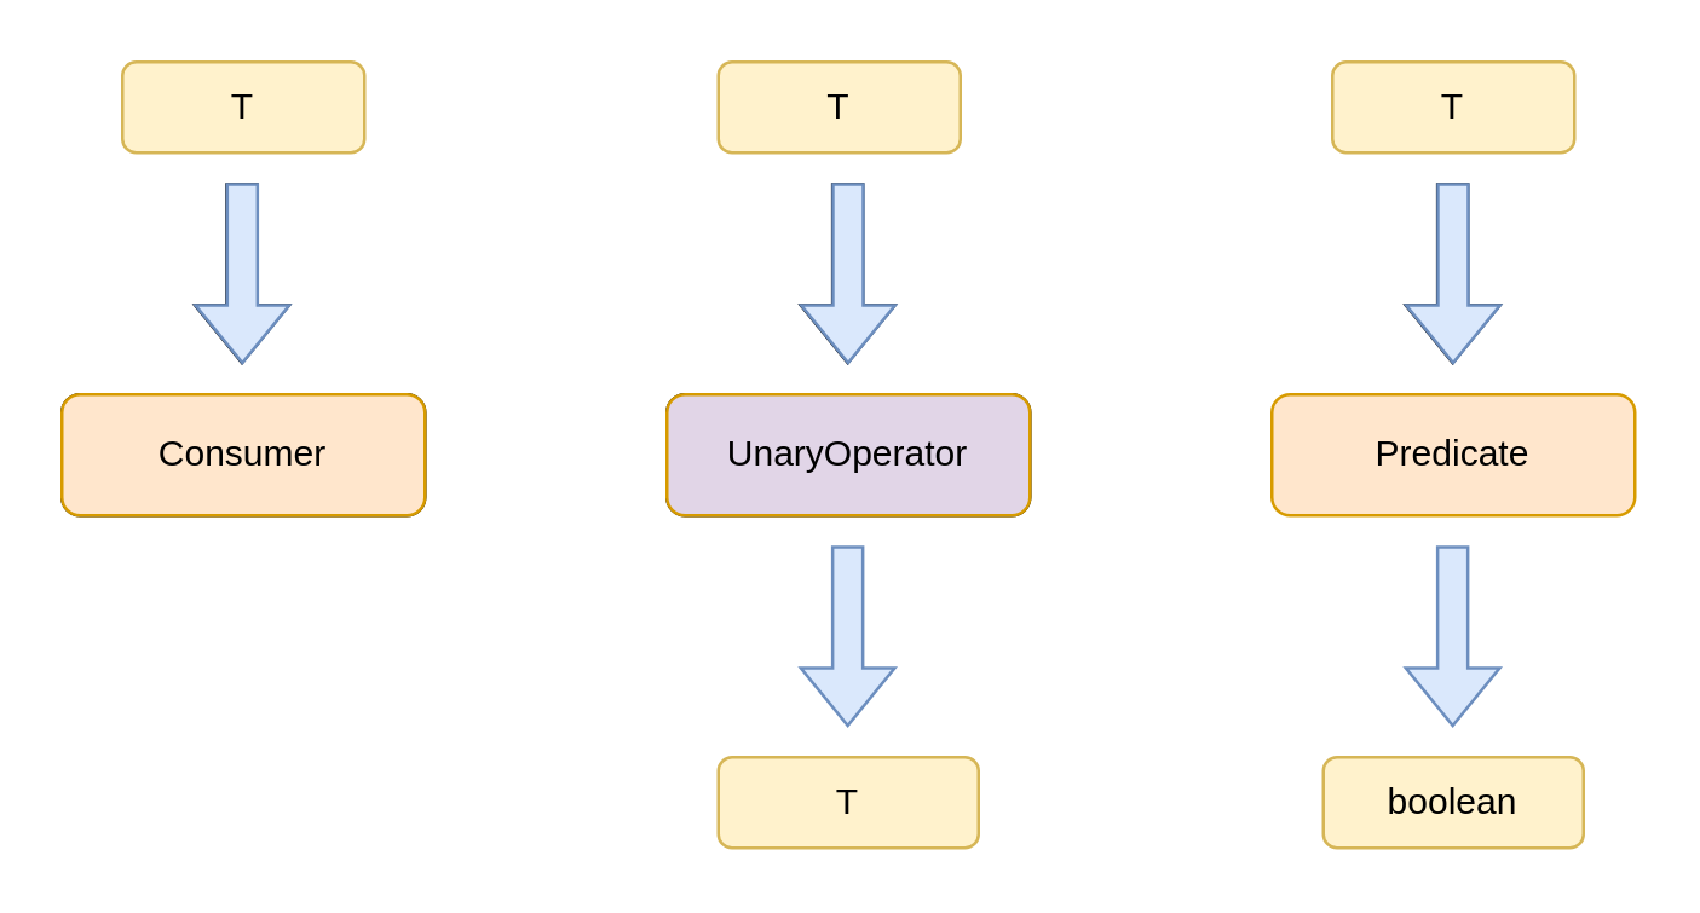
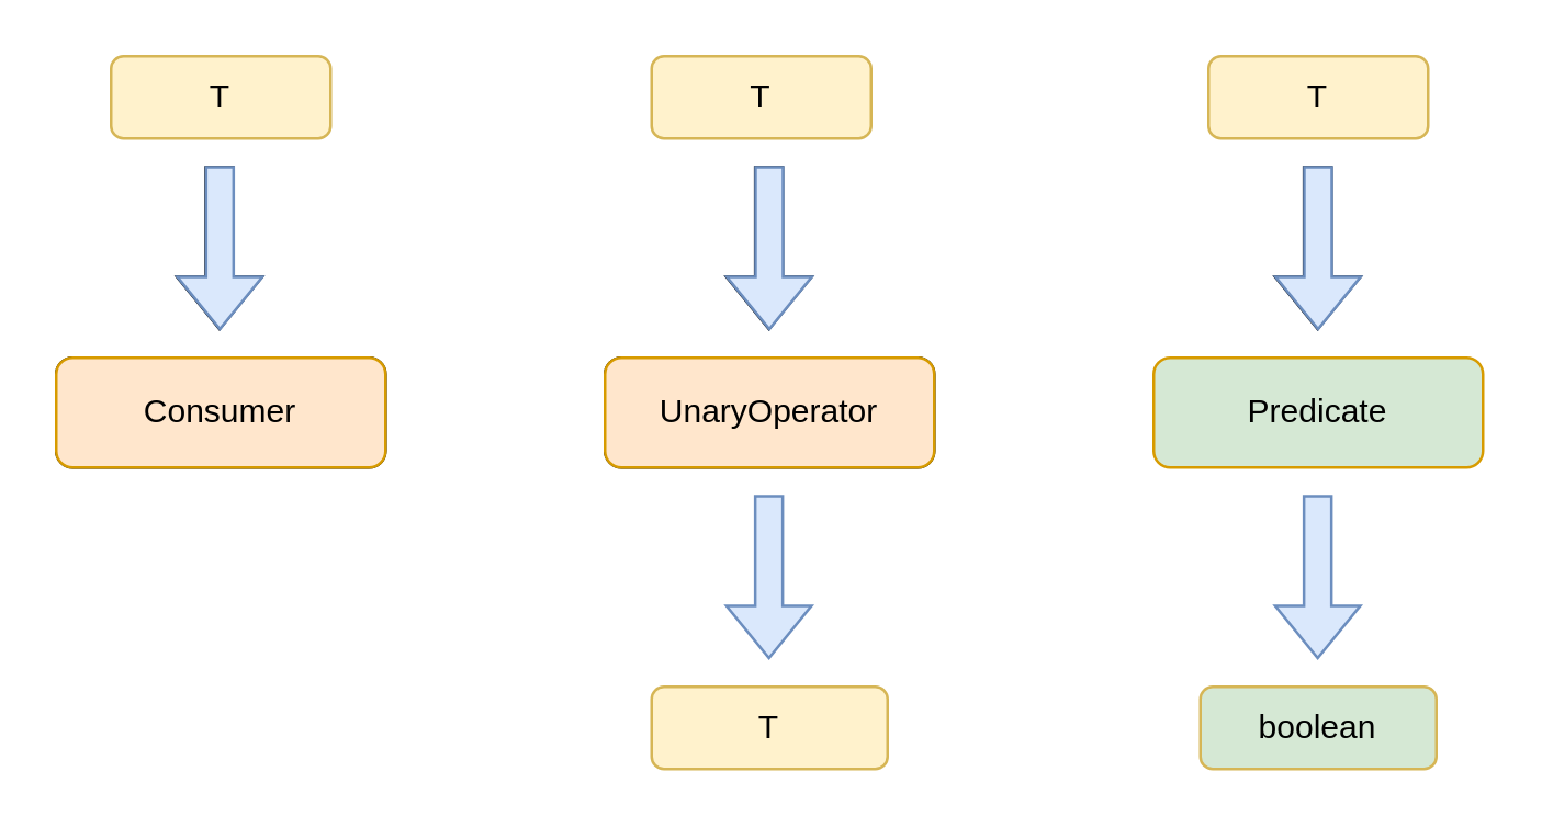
  <mxCell id="0" />
  <mxCell id="1" parent="0" />
  <mxCell id="2" value="Consumer" style="rounded=1;whiteSpace=wrap;html=1;" parent="1" vertex="1"><mxGeometry x="20" y="130" width="120" height="40" as="geometry" /></mxCell>
  <mxCell id="3" value="Function" style="rounded=1;whiteSpace=wrap;html=1;" parent="1" vertex="1"><mxGeometry x="220" y="130" width="120" height="40" as="geometry" /></mxCell>
- <mxCell id="4" value="Predicate" style="rounded=1;whiteSpace=wrap;html=1;fillColor=#ffe6cc;strokeColor=#d79b00;" parent="1" vertex="1"><mxGeometry x="420" y="130" width="120" height="40" as="geometry" /></mxCell>
+ <mxCell id="4" value="Predicate" style="rounded=1;whiteSpace=wrap;html=1;fillColor=#d5e8d4;strokeColor=#d79b00;" parent="1" vertex="1"><mxGeometry x="420" y="130" width="120" height="40" as="geometry" /></mxCell>
  <mxCell id="5" value="" style="shape=flexArrow;endArrow=classic;html=1;rounded=0;" parent="1" edge="1"><mxGeometry width="50" height="50" relative="1" as="geometry"><mxPoint x="79.5" y="60" as="sourcePoint" /><mxPoint x="79.5" y="120" as="targetPoint" /></mxGeometry></mxCell>
  <mxCell id="6" value="T" style="rounded=1;whiteSpace=wrap;html=1;fillColor=#fff2cc;strokeColor=#d6b656;" parent="1" vertex="1"><mxGeometry x="40" y="20" width="80" height="30" as="geometry" /></mxCell>
  <mxCell id="7" value="T" style="rounded=1;whiteSpace=wrap;html=1;fillColor=#fff2cc;strokeColor=#d6b656;" parent="1" vertex="1"><mxGeometry x="237" y="20" width="80" height="30" as="geometry" /></mxCell>
  <mxCell id="8" value="T" style="rounded=1;whiteSpace=wrap;html=1;fillColor=#fff2cc;strokeColor=#d6b656;" parent="1" vertex="1"><mxGeometry x="237" y="250" width="86" height="30" as="geometry" /></mxCell>
  <mxCell id="9" value="" style="shape=flexArrow;endArrow=classic;html=1;rounded=0;" parent="1" edge="1"><mxGeometry width="50" height="50" relative="1" as="geometry"><mxPoint x="279.76" y="60" as="sourcePoint" /><mxPoint x="279.76" y="120" as="targetPoint" /></mxGeometry></mxCell>
  <mxCell id="10" value="" style="shape=flexArrow;endArrow=classic;html=1;rounded=0;fillColor=#dae8fc;strokeColor=#6c8ebf;" parent="1" edge="1"><mxGeometry width="50" height="50" relative="1" as="geometry"><mxPoint x="279.76" y="180" as="sourcePoint" /><mxPoint x="279.76" y="240" as="targetPoint" /></mxGeometry></mxCell>
  <mxCell id="11" value="T" style="rounded=1;whiteSpace=wrap;html=1;fillColor=#fff2cc;strokeColor=#d6b656;" parent="1" vertex="1"><mxGeometry x="440" y="20" width="80" height="30" as="geometry" /></mxCell>
  <mxCell id="12" value="" style="shape=flexArrow;endArrow=classic;html=1;rounded=0;" parent="1" edge="1"><mxGeometry width="50" height="50" relative="1" as="geometry"><mxPoint x="479.76" y="60" as="sourcePoint" /><mxPoint x="479.76" y="120" as="targetPoint" /></mxGeometry></mxCell>
- <mxCell id="13" value="boolean" style="rounded=1;whiteSpace=wrap;html=1;fillColor=#fff2cc;strokeColor=#d6b656;" parent="1" vertex="1"><mxGeometry x="437" y="250" width="86" height="30" as="geometry" /></mxCell>
+ <mxCell id="13" value="boolean" style="rounded=1;whiteSpace=wrap;html=1;fillColor=#d5e8d4;strokeColor=#d6b656;" parent="1" vertex="1"><mxGeometry x="437" y="250" width="86" height="30" as="geometry" /></mxCell>
  <mxCell id="14" value="" style="shape=flexArrow;endArrow=classic;html=1;rounded=0;fillColor=#dae8fc;strokeColor=#6c8ebf;" parent="1" edge="1"><mxGeometry width="50" height="50" relative="1" as="geometry"><mxPoint x="479.76" y="180" as="sourcePoint" /><mxPoint x="479.76" y="240" as="targetPoint" /></mxGeometry></mxCell>
  <mxCell id="15" value="Consumer" style="rounded=1;whiteSpace=wrap;html=1;fillColor=#ffe6cc;strokeColor=#d79b00;" parent="1" vertex="1"><mxGeometry x="20" y="130" width="120" height="40" as="geometry" /></mxCell>
- <mxCell id="16" value="UnaryOperator" style="rounded=1;whiteSpace=wrap;html=1;fillColor=#e1d5e7;strokeColor=#d79b00;" parent="1" vertex="1"><mxGeometry x="220" y="130" width="120" height="40" as="geometry" /></mxCell>
+ <mxCell id="16" value="UnaryOperator" style="rounded=1;whiteSpace=wrap;html=1;fillColor=#ffe6cc;strokeColor=#d79b00;" parent="1" vertex="1"><mxGeometry x="220" y="130" width="120" height="40" as="geometry" /></mxCell>
  <mxCell id="17" value="" style="shape=flexArrow;endArrow=classic;html=1;rounded=0;fillColor=#dae8fc;strokeColor=#6c8ebf;" parent="1" edge="1"><mxGeometry width="50" height="50" relative="1" as="geometry"><mxPoint x="79.63" y="60" as="sourcePoint" /><mxPoint x="79.63" y="120" as="targetPoint" /></mxGeometry></mxCell>
  <mxCell id="18" value="" style="shape=flexArrow;endArrow=classic;html=1;rounded=0;fillColor=#dae8fc;strokeColor=#6c8ebf;" parent="1" edge="1"><mxGeometry width="50" height="50" relative="1" as="geometry"><mxPoint x="279.89" y="60" as="sourcePoint" /><mxPoint x="279.89" y="120" as="targetPoint" /></mxGeometry></mxCell>
  <mxCell id="19" value="" style="shape=flexArrow;endArrow=classic;html=1;rounded=0;fillColor=#dae8fc;strokeColor=#6c8ebf;" parent="1" edge="1"><mxGeometry width="50" height="50" relative="1" as="geometry"><mxPoint x="479.89" y="60" as="sourcePoint" /><mxPoint x="479.89" y="120" as="targetPoint" /></mxGeometry></mxCell>
